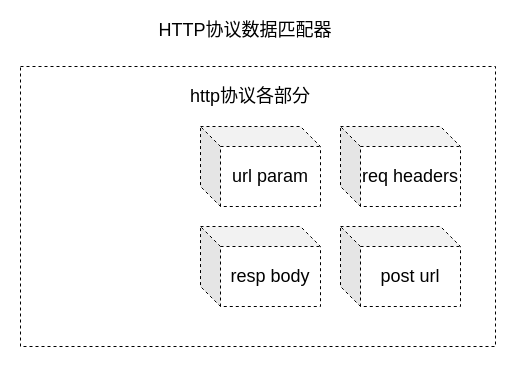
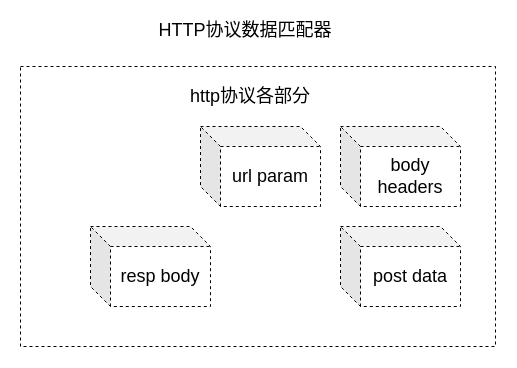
  <mxCell id="0" />
  <mxCell id="1" parent="0" />
  <mxCell id="2" value="" style="rounded=0;whiteSpace=wrap;html=1;fontSize=18;strokeColor=#000000;dashed=1;" vertex="1" parent="1"><mxGeometry x="20" y="66" width="475" height="280" as="geometry" /></mxCell>
  <mxCell id="3" value="HTTP协议数据匹配器" style="text;html=1;strokeColor=none;fillColor=none;align=center;verticalAlign=middle;whiteSpace=wrap;rounded=0;fontSize=18;" vertex="1" parent="1"><mxGeometry x="150" y="20" width="190" height="20" as="geometry" /></mxCell>
  <mxCell id="4" value="http协议各部分" style="text;html=1;strokeColor=none;fillColor=none;align=center;verticalAlign=middle;whiteSpace=wrap;rounded=0;fontSize=18;" vertex="1" parent="1"><mxGeometry x="180" y="86" width="140" height="20" as="geometry" /></mxCell>
  <mxCell id="5" value="url param" style="shape=cube;whiteSpace=wrap;html=1;boundedLbl=1;backgroundOutline=1;darkOpacity=0.05;darkOpacity2=0.1;dashed=1;strokeColor=#000000;fontSize=18;" vertex="1" parent="1"><mxGeometry x="200" y="126" width="120" height="80" as="geometry" /></mxCell>
- <mxCell id="6" value="req headers" style="shape=cube;whiteSpace=wrap;html=1;boundedLbl=1;backgroundOutline=1;darkOpacity=0.05;darkOpacity2=0.1;dashed=1;strokeColor=#000000;fontSize=18;" vertex="1" parent="1"><mxGeometry x="340" y="126" width="120" height="80" as="geometry" /></mxCell>
- <mxCell id="7" value="post url" style="shape=cube;whiteSpace=wrap;html=1;boundedLbl=1;backgroundOutline=1;darkOpacity=0.05;darkOpacity2=0.1;dashed=1;strokeColor=#000000;fontSize=18;" vertex="1" parent="1"><mxGeometry x="340" y="226" width="120" height="80" as="geometry" /></mxCell>
- <mxCell id="8" value="resp body" style="shape=cube;whiteSpace=wrap;html=1;boundedLbl=1;backgroundOutline=1;darkOpacity=0.05;darkOpacity2=0.1;dashed=1;strokeColor=#000000;fontSize=18;" vertex="1" parent="1"><mxGeometry x="200" y="226" width="120" height="80" as="geometry" /></mxCell>
+ <mxCell id="6" value="body headers" style="shape=cube;whiteSpace=wrap;html=1;boundedLbl=1;backgroundOutline=1;darkOpacity=0.05;darkOpacity2=0.1;dashed=1;strokeColor=#000000;fontSize=18;" vertex="1" parent="1"><mxGeometry x="340" y="126" width="120" height="80" as="geometry" /></mxCell>
+ <mxCell id="7" value="post data" style="shape=cube;whiteSpace=wrap;html=1;boundedLbl=1;backgroundOutline=1;darkOpacity=0.05;darkOpacity2=0.1;dashed=1;strokeColor=#000000;fontSize=18;" vertex="1" parent="1"><mxGeometry x="340" y="226" width="120" height="80" as="geometry" /></mxCell>
+ <mxCell id="8" value="resp body" style="shape=cube;whiteSpace=wrap;html=1;boundedLbl=1;backgroundOutline=1;darkOpacity=0.05;darkOpacity2=0.1;dashed=1;strokeColor=#000000;fontSize=18;" vertex="1" parent="1"><mxGeometry x="90" y="226" width="120" height="80" as="geometry" /></mxCell>
